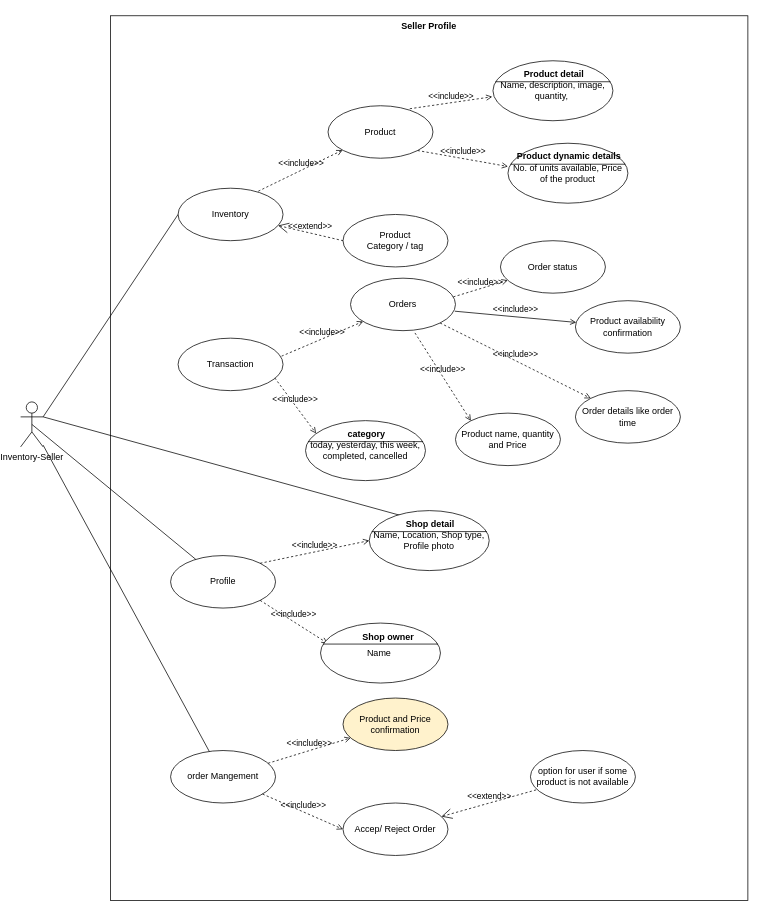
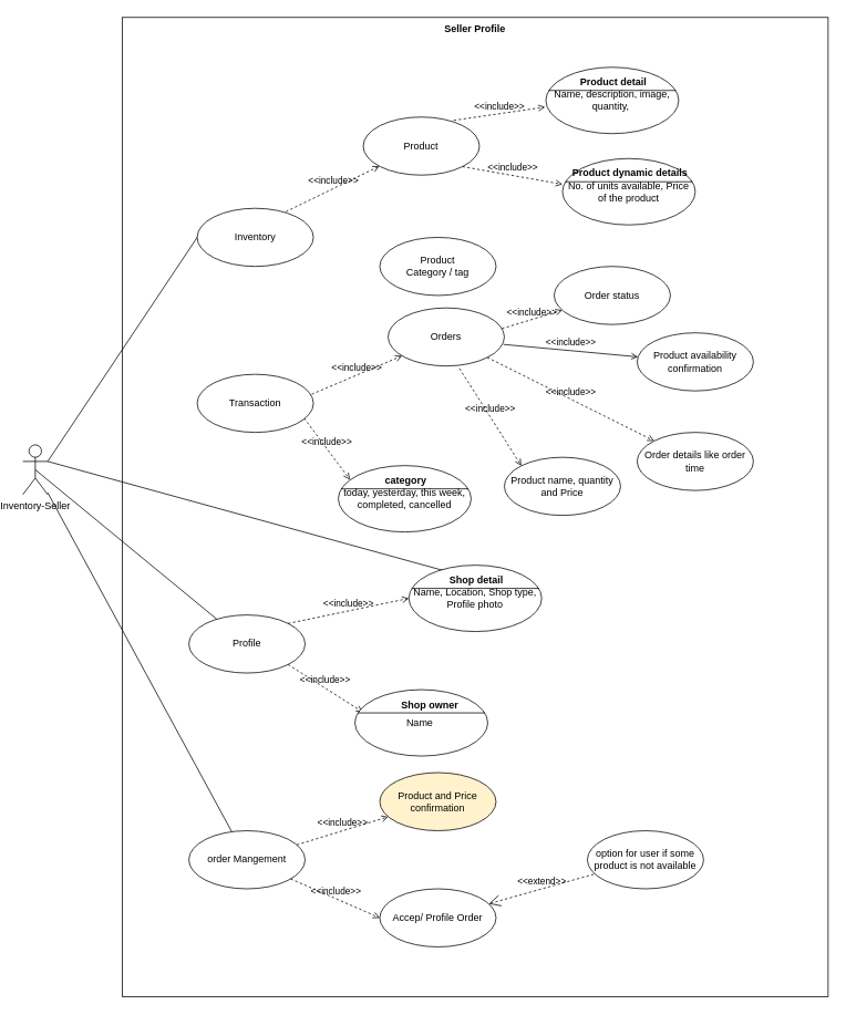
  <mxCell id="0" />
  <mxCell id="1" parent="0" />
  <mxCell id="2" value="Seller Profile" style="shape=rect;html=1;verticalAlign=top;fontStyle=1;whiteSpace=wrap;align=center;" parent="1" vertex="1"><mxGeometry x="140" y="20" width="850" height="1180" as="geometry" /></mxCell>
  <mxCell id="3" value="Inventory-Seller" style="shape=umlActor;html=1;verticalLabelPosition=bottom;verticalAlign=top;align=center;" vertex="1" parent="1"><mxGeometry x="20" y="535" width="30" height="60" as="geometry" /></mxCell>
  <mxCell id="4" value="Transaction" style="ellipse;whiteSpace=wrap;html=1;" vertex="1" parent="1"><mxGeometry x="230" y="450" width="140" height="70" as="geometry" /></mxCell>
  <mxCell id="5" value="Profile" style="ellipse;whiteSpace=wrap;html=1;" vertex="1" parent="1"><mxGeometry x="220" y="740" width="140" height="70" as="geometry" /></mxCell>
  <mxCell id="6" value="Inventory" style="ellipse;whiteSpace=wrap;html=1;" vertex="1" parent="1"><mxGeometry x="230" y="250" width="140" height="70" as="geometry" /></mxCell>
  <mxCell id="7" value="order Mangement" style="ellipse;whiteSpace=wrap;html=1;" vertex="1" parent="1"><mxGeometry x="220" y="1000" width="140" height="70" as="geometry" /></mxCell>
  <mxCell id="8" value="" style="edgeStyle=none;html=1;endArrow=none;verticalAlign=bottom;entryX=0;entryY=0.5;entryDx=0;entryDy=0;exitX=1;exitY=0.333;exitDx=0;exitDy=0;exitPerimeter=0;" edge="1" parent="1" source="3" target="6"><mxGeometry width="160" relative="1" as="geometry"><mxPoint x="80" y="480" as="sourcePoint" /><mxPoint x="380" y="260" as="targetPoint" /></mxGeometry></mxCell>
  <mxCell id="9" value="" style="edgeStyle=none;html=1;endArrow=none;verticalAlign=bottom;exitX=1;exitY=0.333;exitDx=0;exitDy=0;exitPerimeter=0;" edge="1" parent="1" source="3" target="37"><mxGeometry width="160" relative="1" as="geometry"><mxPoint x="60" y="500" as="sourcePoint" /><mxPoint x="320" y="520" as="targetPoint" /></mxGeometry></mxCell>
  <mxCell id="10" value="" style="edgeStyle=none;html=1;endArrow=none;verticalAlign=bottom;exitX=0.5;exitY=0.5;exitDx=0;exitDy=0;exitPerimeter=0;" edge="1" parent="1" source="3" target="5"><mxGeometry width="160" relative="1" as="geometry"><mxPoint x="160" y="520" as="sourcePoint" /><mxPoint x="320" y="520" as="targetPoint" /></mxGeometry></mxCell>
  <mxCell id="11" value="" style="edgeStyle=none;html=1;endArrow=none;verticalAlign=bottom;" edge="1" parent="1" source="3" target="7"><mxGeometry width="160" relative="1" as="geometry"><mxPoint x="160" y="520" as="sourcePoint" /><mxPoint x="320" y="520" as="targetPoint" /></mxGeometry></mxCell>
  <mxCell id="12" value="&amp;lt;&amp;lt;include&amp;gt;&amp;gt;" style="edgeStyle=none;html=1;endArrow=open;verticalAlign=bottom;dashed=1;labelBackgroundColor=none;exitX=0.764;exitY=0.057;exitDx=0;exitDy=0;exitPerimeter=0;" edge="1" parent="1" source="6" target="13"><mxGeometry width="160" relative="1" as="geometry"><mxPoint x="360" y="320" as="sourcePoint" /><mxPoint x="520" y="320" as="targetPoint" /></mxGeometry></mxCell>
  <mxCell id="13" value="Product" style="ellipse;whiteSpace=wrap;html=1;" vertex="1" parent="1"><mxGeometry x="430" y="140" width="140" height="70" as="geometry" /></mxCell>
  <mxCell id="14" value="Product &lt;br&gt;Category / tag" style="ellipse;whiteSpace=wrap;html=1;" vertex="1" parent="1"><mxGeometry x="450" y="285" width="140" height="70" as="geometry" /></mxCell>
- <mxCell id="15" value="&amp;lt;&amp;lt;extend&amp;gt;&amp;gt;" style="edgeStyle=none;html=1;startArrow=open;endArrow=none;startSize=12;verticalAlign=bottom;dashed=1;labelBackgroundColor=none;entryX=0;entryY=0.5;entryDx=0;entryDy=0;" edge="1" parent="1" source="6" target="14"><mxGeometry width="160" relative="1" as="geometry"><mxPoint x="360" y="320" as="sourcePoint" /><mxPoint x="520" y="320" as="targetPoint" /></mxGeometry></mxCell>
  <mxCell id="16" value="&amp;lt;&amp;lt;include&amp;gt;&amp;gt;" style="edgeStyle=none;html=1;endArrow=open;verticalAlign=bottom;dashed=1;labelBackgroundColor=none;exitX=0.779;exitY=0.057;exitDx=0;exitDy=0;exitPerimeter=0;entryX=-0.006;entryY=0.6;entryDx=0;entryDy=0;entryPerimeter=0;" edge="1" parent="1" source="13" target="18"><mxGeometry width="160" relative="1" as="geometry"><mxPoint x="460" y="120" as="sourcePoint" /><mxPoint x="655.513" y="118.614" as="targetPoint" /></mxGeometry></mxCell>
  <mxCell id="17" value="&amp;lt;&amp;lt;include&amp;gt;&amp;gt;" style="edgeStyle=none;html=1;endArrow=open;verticalAlign=bottom;dashed=1;labelBackgroundColor=none;exitX=1;exitY=1;exitDx=0;exitDy=0;entryX=0;entryY=0.388;entryDx=0;entryDy=0;entryPerimeter=0;" edge="1" parent="1" source="13" target="20"><mxGeometry width="160" relative="1" as="geometry"><mxPoint x="490" y="220" as="sourcePoint" /><mxPoint x="668.809" y="233.002" as="targetPoint" /></mxGeometry></mxCell>
  <mxCell id="18" value="Name, description, image, quantity,&amp;nbsp;" style="html=1;shape=mxgraph.sysml.useCaseExtPt;whiteSpace=wrap;align=center;" vertex="1" parent="1"><mxGeometry x="650" y="80" width="160" height="80" as="geometry" /></mxCell>
  <mxCell id="19" value="Product detail" style="resizable=0;html=1;verticalAlign=middle;align=center;labelBackgroundColor=none;fontStyle=1;" connectable="0" vertex="1" parent="18"><mxGeometry x="80" y="17" as="geometry" /></mxCell>
  <mxCell id="20" value="No. of units available, Price of the product" style="html=1;shape=mxgraph.sysml.useCaseExtPt;whiteSpace=wrap;align=center;" vertex="1" parent="1"><mxGeometry x="670" y="190" width="160" height="80" as="geometry" /></mxCell>
  <mxCell id="21" value="Product dynamic details" style="resizable=0;html=1;verticalAlign=middle;align=center;labelBackgroundColor=none;fontStyle=1;" connectable="0" vertex="1" parent="20"><mxGeometry x="80" y="17" as="geometry" /></mxCell>
  <mxCell id="22" value="&amp;lt;&amp;lt;include&amp;gt;&amp;gt;" style="edgeStyle=none;html=1;endArrow=open;verticalAlign=bottom;dashed=1;labelBackgroundColor=none;exitX=0.986;exitY=0.343;exitDx=0;exitDy=0;exitPerimeter=0;" edge="1" parent="1" source="4" target="23"><mxGeometry width="160" relative="1" as="geometry"><mxPoint x="400" y="530" as="sourcePoint" /><mxPoint x="560" y="530" as="targetPoint" /></mxGeometry></mxCell>
  <mxCell id="23" value="Orders" style="ellipse;whiteSpace=wrap;html=1;" vertex="1" parent="1"><mxGeometry x="460" y="370" width="140" height="70" as="geometry" /></mxCell>
  <mxCell id="24" value="&amp;lt;&amp;lt;include&amp;gt;&amp;gt;" style="edgeStyle=none;html=1;endArrow=open;verticalAlign=bottom;dashed=1;labelBackgroundColor=none;exitX=0.921;exitY=0.757;exitDx=0;exitDy=0;exitPerimeter=0;entryX=0.088;entryY=0.213;entryDx=0;entryDy=0;entryPerimeter=0;" edge="1" parent="1" source="4" target="27"><mxGeometry width="160" relative="1" as="geometry"><mxPoint x="400" y="430" as="sourcePoint" /><mxPoint x="467.171" y="529.568" as="targetPoint" /></mxGeometry></mxCell>
  <mxCell id="25" value="&amp;lt;&amp;lt;include&amp;gt;&amp;gt;" style="edgeStyle=none;html=1;endArrow=open;verticalAlign=bottom;dashed=1;labelBackgroundColor=none;exitX=0.979;exitY=0.357;exitDx=0;exitDy=0;exitPerimeter=0;" edge="1" parent="1" source="23" target="26"><mxGeometry width="160" relative="1" as="geometry"><mxPoint x="600" y="410" as="sourcePoint" /><mxPoint x="560" y="330" as="targetPoint" /></mxGeometry></mxCell>
  <mxCell id="26" value="Order status" style="ellipse;whiteSpace=wrap;html=1;" vertex="1" parent="1"><mxGeometry x="660" y="320" width="140" height="70" as="geometry" /></mxCell>
  <mxCell id="27" value="today, yesterday, this week, completed, cancelled" style="html=1;shape=mxgraph.sysml.useCaseExtPt;whiteSpace=wrap;align=center;" vertex="1" parent="1"><mxGeometry x="400" y="560" width="160" height="80" as="geometry" /></mxCell>
  <mxCell id="28" value="category" style="resizable=0;html=1;verticalAlign=middle;align=center;labelBackgroundColor=none;fontStyle=1;" connectable="0" vertex="1" parent="27"><mxGeometry x="80" y="17" as="geometry" /></mxCell>
  <mxCell id="29" value="&amp;lt;&amp;lt;include&amp;gt;&amp;gt;" style="edgeStyle=none;html=1;endArrow=open;verticalAlign=bottom;dashed=1;labelBackgroundColor=none;exitX=0.614;exitY=1.043;exitDx=0;exitDy=0;exitPerimeter=0;entryX=0;entryY=0;entryDx=0;entryDy=0;" edge="1" parent="1" source="23" target="30"><mxGeometry width="160" relative="1" as="geometry"><mxPoint x="330" y="540" as="sourcePoint" /><mxPoint x="490" y="540" as="targetPoint" /></mxGeometry></mxCell>
  <mxCell id="30" value="Product name, quantity and Price" style="ellipse;whiteSpace=wrap;html=1;" vertex="1" parent="1"><mxGeometry x="600" y="550" width="140" height="70" as="geometry" /></mxCell>
  <mxCell id="31" value="&amp;lt;&amp;lt;include&amp;gt;&amp;gt;" style="edgeStyle=none;html=1;endArrow=open;verticalAlign=bottom;dashed=0;labelBackgroundColor=none;exitX=0.993;exitY=0.629;exitDx=0;exitDy=0;exitPerimeter=0;" edge="1" parent="1" source="23" target="32"><mxGeometry width="160" relative="1" as="geometry"><mxPoint x="450" y="430" as="sourcePoint" /><mxPoint x="640" y="460" as="targetPoint" /></mxGeometry></mxCell>
  <mxCell id="32" value="Product availability confirmation" style="ellipse;whiteSpace=wrap;html=1;" vertex="1" parent="1"><mxGeometry x="760" y="400" width="140" height="70" as="geometry" /></mxCell>
  <mxCell id="33" value="&amp;lt;&amp;lt;include&amp;gt;&amp;gt;" style="edgeStyle=none;html=1;endArrow=open;verticalAlign=bottom;dashed=1;labelBackgroundColor=none;exitX=1;exitY=1;exitDx=0;exitDy=0;" edge="1" parent="1" source="23" target="34"><mxGeometry width="160" relative="1" as="geometry"><mxPoint x="450" y="420" as="sourcePoint" /><mxPoint x="610" y="420" as="targetPoint" /></mxGeometry></mxCell>
  <mxCell id="34" value="Order details like order time" style="ellipse;whiteSpace=wrap;html=1;" vertex="1" parent="1"><mxGeometry x="760" y="520" width="140" height="70" as="geometry" /></mxCell>
  <mxCell id="35" value="&amp;lt;&amp;lt;include&amp;gt;&amp;gt;" style="edgeStyle=none;html=1;endArrow=open;verticalAlign=bottom;dashed=1;labelBackgroundColor=none;exitX=1;exitY=0;exitDx=0;exitDy=0;entryX=0;entryY=0.5;entryDx=0;entryDy=0;entryPerimeter=0;" edge="1" parent="1" source="5" target="36"><mxGeometry width="160" relative="1" as="geometry"><mxPoint x="430" y="820" as="sourcePoint" /><mxPoint x="502.606" y="725.037" as="targetPoint" /></mxGeometry></mxCell>
  <mxCell id="36" value="Name, Location, Shop type, Profile photo" style="html=1;shape=mxgraph.sysml.useCaseExtPt;whiteSpace=wrap;align=center;" vertex="1" parent="1"><mxGeometry x="485" y="680" width="160" height="80" as="geometry" /></mxCell>
  <mxCell id="37" value="Shop detail" style="resizable=0;html=1;verticalAlign=middle;align=center;labelBackgroundColor=none;fontStyle=1;" connectable="0" vertex="1" parent="36"><mxGeometry x="80" y="17" as="geometry" /></mxCell>
  <mxCell id="38" value="&amp;lt;&amp;lt;include&amp;gt;&amp;gt;" style="edgeStyle=none;html=1;endArrow=open;verticalAlign=bottom;dashed=1;labelBackgroundColor=none;exitX=1;exitY=1;exitDx=0;exitDy=0;entryX=0.06;entryY=0.338;entryDx=0;entryDy=0;entryPerimeter=0;" edge="1" parent="1" source="5" target="39"><mxGeometry width="160" relative="1" as="geometry"><mxPoint x="430" y="830" as="sourcePoint" /><mxPoint x="590" y="830" as="targetPoint" /></mxGeometry></mxCell>
  <mxCell id="39" value="Name&amp;nbsp;" style="html=1;shape=mxgraph.sysml.useCaseExtPt;whiteSpace=wrap;align=center;" vertex="1" parent="1"><mxGeometry x="420" y="830" width="160" height="80" as="geometry" /></mxCell>
  <mxCell id="40" value="Shop owner" style="resizable=0;html=1;verticalAlign=middle;align=center;labelBackgroundColor=none;fontStyle=1;" connectable="0" vertex="1" parent="39"><mxGeometry x="80" y="17" as="geometry"><mxPoint x="9" y="1" as="offset" /></mxGeometry></mxCell>
  <mxCell id="41" value="&amp;lt;&amp;lt;include&amp;gt;&amp;gt;" style="edgeStyle=none;html=1;endArrow=open;verticalAlign=bottom;dashed=1;labelBackgroundColor=none;" edge="1" parent="1" source="7" target="42"><mxGeometry width="160" relative="1" as="geometry"><mxPoint x="430" y="960" as="sourcePoint" /><mxPoint x="590" y="960" as="targetPoint" /></mxGeometry></mxCell>
  <mxCell id="42" value="Product and Price confirmation" style="ellipse;whiteSpace=wrap;html=1;rounded=0;fillColor=#fff2cc;" vertex="1" parent="1"><mxGeometry x="450" y="930" width="140" height="70" as="geometry" /></mxCell>
  <mxCell id="43" value="&amp;lt;&amp;lt;include&amp;gt;&amp;gt;" style="edgeStyle=none;html=1;endArrow=open;verticalAlign=bottom;dashed=1;labelBackgroundColor=none;entryX=0;entryY=0.5;entryDx=0;entryDy=0;" edge="1" parent="1" source="7" target="44"><mxGeometry width="160" relative="1" as="geometry"><mxPoint x="325" y="1064.41" as="sourcePoint" /><mxPoint x="485" y="1064.41" as="targetPoint" /></mxGeometry></mxCell>
- <mxCell id="44" value="Accep/ Reject Order" style="ellipse;whiteSpace=wrap;html=1;rounded=0;" vertex="1" parent="1"><mxGeometry x="450" y="1070" width="140" height="70" as="geometry" /></mxCell>
+ <mxCell id="44" value="Accep/ Profile Order" style="ellipse;whiteSpace=wrap;html=1;rounded=0;" vertex="1" parent="1"><mxGeometry x="450" y="1070" width="140" height="70" as="geometry" /></mxCell>
  <mxCell id="45" value="&amp;lt;&amp;lt;extend&amp;gt;&amp;gt;" style="edgeStyle=none;html=1;startArrow=open;endArrow=none;startSize=12;verticalAlign=bottom;dashed=1;labelBackgroundColor=none;" edge="1" parent="1" source="44" target="46"><mxGeometry width="160" relative="1" as="geometry"><mxPoint x="560" y="1060" as="sourcePoint" /><mxPoint x="720" y="1060" as="targetPoint" /></mxGeometry></mxCell>
  <mxCell id="46" value="option for user if some product is not available" style="ellipse;whiteSpace=wrap;html=1;rounded=0;" vertex="1" parent="1"><mxGeometry x="700" y="1000" width="140" height="70" as="geometry" /></mxCell>
